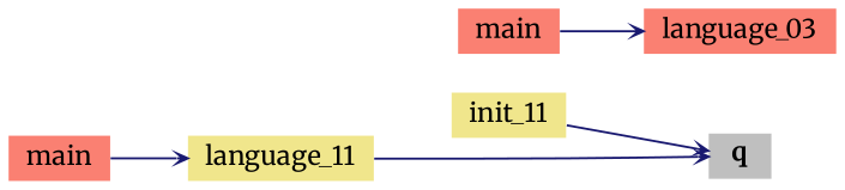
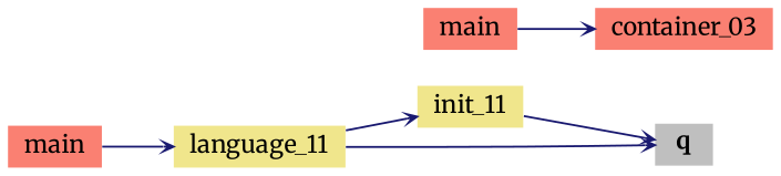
  digraph {
    fontname=Merriweather
    rankdir=RL
    node [color=purple fillcolor=salmon fontname=Merriweather fontsize=12 shape=plaintext style=filled]
    edge [arrowhead=open arrowsize=0.5 arrowtail=open color=midnightblue dir=back fontname=Merriweather fontsize=15 labelfontsize=15 style=solid]
    n1 [color=black fillcolor=grey75 fontcolor=black height=0.2 label=<<b>q</b>> width=0.4]
    n2 [fillcolor=khaki height=0.2 label=init_11 width=0.4]
    n3 [color=darkgreen fillcolor=khaki height=0.2 label=language_11 width=0.4]
-   n4 [height=0.2 label=language_03 width=0.4]
+   n4 [height=0.2 label=container_03 width=0.4]
    n5 [color=deeppink height=0.2 label=main width=0.4]
    n6 [height=0.2 label=main width=0.4]
    n1 -> n2
    n1 -> n3
+   n2 -> n3
    n3 -> n6
    n4 -> n5
  }
